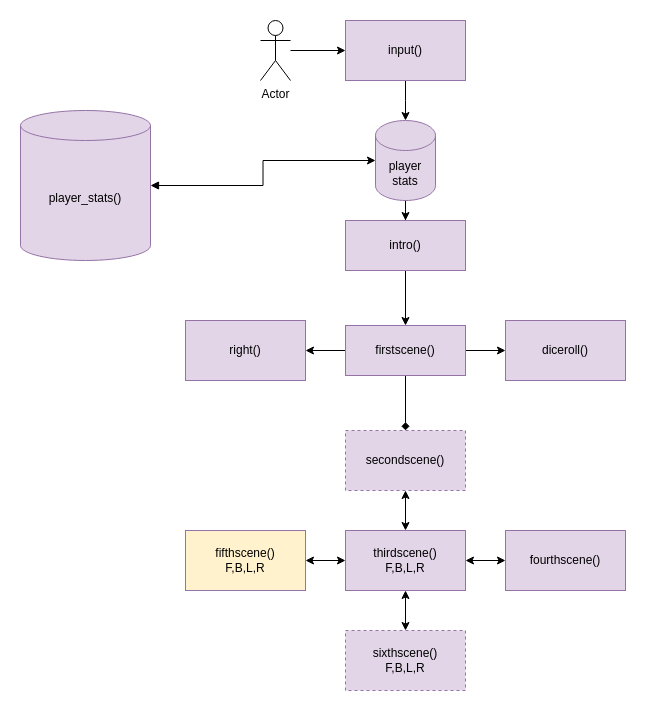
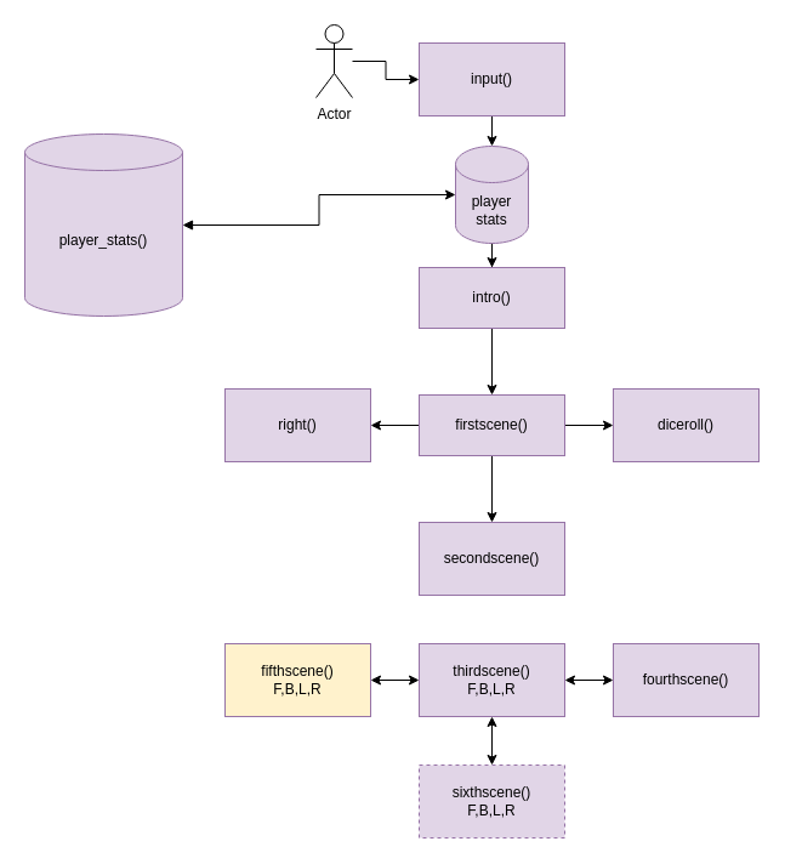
  <mxCell id="0" />
  <mxCell id="1" parent="0" />
  <mxCell id="2" value="" style="edgeStyle=orthogonalEdgeStyle;rounded=0;orthogonalLoop=1;jettySize=auto;html=1;startArrow=none;" edge="1" parent="1" source="16" target="6"><mxGeometry relative="1" as="geometry"><mxPoint x="405" y="180" as="sourcePoint" /></mxGeometry></mxCell>
  <mxCell id="3" value="" style="edgeStyle=orthogonalEdgeStyle;rounded=0;orthogonalLoop=1;jettySize=auto;html=1;" edge="1" parent="1" source="4" target="14"><mxGeometry relative="1" as="geometry" /></mxCell>
  <mxCell id="4" value="Actor" style="shape=umlActor;verticalLabelPosition=bottom;verticalAlign=top;html=1;outlineConnect=0;gradientColor=none;" vertex="1" parent="1"><mxGeometry x="260" y="20" width="30" height="60" as="geometry" /></mxCell>
  <mxCell id="5" value="" style="edgeStyle=orthogonalEdgeStyle;rounded=0;orthogonalLoop=1;jettySize=auto;html=1;" edge="1" parent="1" source="6" target="10"><mxGeometry relative="1" as="geometry" /></mxCell>
  <mxCell id="6" value="intro()" style="rounded=0;whiteSpace=wrap;html=1;fillColor=#e1d5e7;strokeColor=#9673a6;" vertex="1" parent="1"><mxGeometry x="345" y="220" width="120" height="50" as="geometry" /></mxCell>
  <mxCell id="7" value="" style="edgeStyle=orthogonalEdgeStyle;rounded=0;orthogonalLoop=1;jettySize=auto;html=1;" edge="1" parent="1" source="10" target="11"><mxGeometry relative="1" as="geometry" /></mxCell>
  <mxCell id="8" value="" style="edgeStyle=orthogonalEdgeStyle;rounded=0;orthogonalLoop=1;jettySize=auto;html=1;" edge="1" parent="1" source="10" target="12"><mxGeometry relative="1" as="geometry" /></mxCell>
- <mxCell id="9" value="" style="edgeStyle=orthogonalEdgeStyle;rounded=0;orthogonalLoop=1;jettySize=auto;html=1;startArrow=none;startFill=0;endArrow=diamond;" edge="1" parent="1" source="10" target="20"><mxGeometry relative="1" as="geometry" /></mxCell>
+ <mxCell id="9" value="" style="edgeStyle=orthogonalEdgeStyle;rounded=0;orthogonalLoop=1;jettySize=auto;html=1;startArrow=none;startFill=0;" edge="1" parent="1" source="10" target="20"><mxGeometry relative="1" as="geometry" /></mxCell>
  <mxCell id="10" value="firstscene()" style="rounded=0;whiteSpace=wrap;html=1;fillColor=#e1d5e7;strokeColor=#9673a6;" vertex="1" parent="1"><mxGeometry x="345" y="325" width="120" height="50" as="geometry" /></mxCell>
  <mxCell id="11" value="right()" style="rounded=0;whiteSpace=wrap;html=1;fillColor=#e1d5e7;strokeColor=#9673a6;" vertex="1" parent="1"><mxGeometry x="185" y="320" width="120" height="60" as="geometry" /></mxCell>
  <mxCell id="12" value="diceroll()" style="rounded=0;whiteSpace=wrap;html=1;fillColor=#e1d5e7;strokeColor=#9673a6;" vertex="1" parent="1"><mxGeometry x="505" y="320" width="120" height="60" as="geometry" /></mxCell>
  <mxCell id="13" value="" style="edgeStyle=orthogonalEdgeStyle;rounded=0;orthogonalLoop=1;jettySize=auto;html=1;" edge="1" parent="1" source="14"><mxGeometry relative="1" as="geometry"><mxPoint x="405" y="120" as="targetPoint" /></mxGeometry></mxCell>
- <mxCell id="14" value="input()" style="rounded=0;whiteSpace=wrap;html=1;fillColor=#e1d5e7;strokeColor=#9673a6;" vertex="1" parent="1"><mxGeometry x="345" y="20" width="120" height="60" as="geometry" /></mxCell>
+ <mxCell id="14" value="input()" style="rounded=0;whiteSpace=wrap;html=1;fillColor=#e1d5e7;strokeColor=#9673a6;" vertex="1" parent="1"><mxGeometry x="345" y="35" width="120" height="60" as="geometry" /></mxCell>
  <mxCell id="15" value="" style="edgeStyle=orthogonalEdgeStyle;rounded=0;orthogonalLoop=1;jettySize=auto;html=1;endArrow=none;" edge="1" parent="1" target="16"><mxGeometry relative="1" as="geometry"><mxPoint x="405" y="180" as="sourcePoint" /><mxPoint x="405" y="220" as="targetPoint" /></mxGeometry></mxCell>
  <mxCell id="16" value="player stats" style="shape=cylinder3;whiteSpace=wrap;html=1;boundedLbl=1;backgroundOutline=1;size=15;fillColor=#e1d5e7;strokeColor=#9673a6;" vertex="1" parent="1"><mxGeometry x="375" y="120" width="60" height="80" as="geometry" /></mxCell>
  <mxCell id="17" style="edgeStyle=orthogonalEdgeStyle;rounded=0;orthogonalLoop=1;jettySize=auto;html=1;entryX=0;entryY=0.5;entryDx=0;entryDy=0;entryPerimeter=0;startArrow=block;startFill=1;" edge="1" parent="1" source="18" target="16"><mxGeometry relative="1" as="geometry" /></mxCell>
  <mxCell id="18" value="player_stats()" style="shape=cylinder3;whiteSpace=wrap;html=1;boundedLbl=1;backgroundOutline=1;size=15;fillColor=#e1d5e7;strokeColor=#9673a6;" vertex="1" parent="1"><mxGeometry x="20" y="110" width="130" height="150" as="geometry" /></mxCell>
- <mxCell id="19" value="" style="edgeStyle=orthogonalEdgeStyle;rounded=0;orthogonalLoop=1;jettySize=auto;html=1;startArrow=classic;startFill=1;" edge="1" parent="1" source="20" target="23"><mxGeometry relative="1" as="geometry" /></mxCell>
- <mxCell id="20" value="secondscene()" style="whiteSpace=wrap;html=1;fillColor=#e1d5e7;strokeColor=#9673a6;rounded=0;dashed=1;" vertex="1" parent="1"><mxGeometry x="345" y="430" width="120" height="60" as="geometry" /></mxCell>
+ <mxCell id="20" value="secondscene()" style="whiteSpace=wrap;html=1;fillColor=#e1d5e7;strokeColor=#9673a6;rounded=0;" vertex="1" parent="1"><mxGeometry x="345" y="430" width="120" height="60" as="geometry" /></mxCell>
  <mxCell id="21" value="" style="edgeStyle=orthogonalEdgeStyle;rounded=0;orthogonalLoop=1;jettySize=auto;html=1;startArrow=classic;startFill=1;" edge="1" parent="1" source="23" target="27"><mxGeometry relative="1" as="geometry" /></mxCell>
  <mxCell id="22" value="" style="edgeStyle=orthogonalEdgeStyle;rounded=0;orthogonalLoop=1;jettySize=auto;html=1;startArrow=classic;startFill=1;" edge="1" parent="1" source="23" target="26"><mxGeometry relative="1" as="geometry" /></mxCell>
  <mxCell id="23" value="thirdscene()&lt;br&gt;F,B,L,R" style="whiteSpace=wrap;html=1;fillColor=#e1d5e7;strokeColor=#9673a6;rounded=0;" vertex="1" parent="1"><mxGeometry x="345" y="530" width="120" height="60" as="geometry" /></mxCell>
  <mxCell id="24" value="" style="edgeStyle=orthogonalEdgeStyle;rounded=0;orthogonalLoop=1;jettySize=auto;html=1;startArrow=classic;startFill=1;" edge="1" parent="1" source="25" target="23"><mxGeometry relative="1" as="geometry" /></mxCell>
  <mxCell id="25" value="fifthscene()&lt;br&gt;F,B,L,R" style="whiteSpace=wrap;html=1;fillColor=#fff2cc;strokeColor=#9673a6;rounded=0;" vertex="1" parent="1"><mxGeometry x="185" y="530" width="120" height="60" as="geometry" /></mxCell>
  <mxCell id="26" value="fourthscene()" style="whiteSpace=wrap;html=1;fillColor=#e1d5e7;strokeColor=#9673a6;rounded=0;" vertex="1" parent="1"><mxGeometry x="505" y="530" width="120" height="60" as="geometry" /></mxCell>
  <mxCell id="27" value="sixthscene()&lt;br&gt;F,B,L,R" style="whiteSpace=wrap;html=1;fillColor=#e1d5e7;strokeColor=#9673a6;rounded=0;dashed=1;" vertex="1" parent="1"><mxGeometry x="345" y="630" width="120" height="60" as="geometry" /></mxCell>
